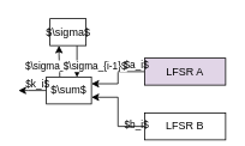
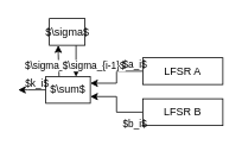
  <mxCell id="0" />
  <mxCell id="1" parent="0" />
  <mxCell id="2" style="edgeStyle=orthogonalEdgeStyle;rounded=0;orthogonalLoop=1;jettySize=auto;html=1;entryX=1;entryY=0.25;entryDx=0;entryDy=0;" parent="1" source="3" target="10" edge="1"><mxGeometry relative="1" as="geometry" /></mxCell>
- <mxCell id="3" value="LFSR A" style="rounded=0;whiteSpace=wrap;html=1;fillColor=#e1d5e7;" parent="1" vertex="1"><mxGeometry x="160" y="64" width="90" height="30" as="geometry" /></mxCell>
+ <mxCell id="3" value="LFSR A" style="rounded=0;whiteSpace=wrap;html=1;" parent="1" vertex="1"><mxGeometry x="160" y="64" width="90" height="30" as="geometry" /></mxCell>
  <mxCell id="4" style="edgeStyle=orthogonalEdgeStyle;rounded=0;orthogonalLoop=1;jettySize=auto;html=1;entryX=1;entryY=0.75;entryDx=0;entryDy=0;" parent="1" source="5" target="10" edge="1"><mxGeometry relative="1" as="geometry" /></mxCell>
- <mxCell id="5" value="LFSR B" style="rounded=0;whiteSpace=wrap;html=1;" parent="1" vertex="1"><mxGeometry x="160" y="125" width="90" height="30" as="geometry" /></mxCell>
+ <mxCell id="5" value="LFSR B" style="rounded=0;whiteSpace=wrap;html=1;" parent="1" vertex="1"><mxGeometry x="160" y="110" width="90" height="30" as="geometry" /></mxCell>
  <mxCell id="6" style="edgeStyle=orthogonalEdgeStyle;rounded=0;orthogonalLoop=1;jettySize=auto;html=1;" parent="1" source="10" edge="1"><mxGeometry relative="1" as="geometry"><mxPoint x="20" y="100" as="targetPoint" /></mxGeometry></mxCell>
  <mxCell id="7" value="$\sigma_i$" style="edgeStyle=orthogonalEdgeStyle;rounded=0;orthogonalLoop=1;jettySize=auto;html=1;exitX=0.298;exitY=-0.003;exitDx=0;exitDy=0;entryX=0.25;entryY=1;entryDx=0;entryDy=0;exitPerimeter=0;" parent="1" source="10" target="14" edge="1"><mxGeometry x="-0.339" y="11" relative="1" as="geometry"><Array as="points"><mxPoint x="66" y="60" /><mxPoint x="66" y="60" /><mxPoint x="66" y="50" /></Array><mxPoint as="offset" /></mxGeometry></mxCell>
  <mxCell id="8" style="rounded=0;orthogonalLoop=1;jettySize=auto;html=1;exitX=0.699;exitY=0.005;exitDx=0;exitDy=0;entryX=0.75;entryY=1;entryDx=0;entryDy=0;exitPerimeter=0;startArrow=classic;startFill=1;endArrow=none;endFill=0;edgeStyle=orthogonalEdgeStyle;" parent="1" source="10" target="14" edge="1"><mxGeometry relative="1" as="geometry"><Array as="points"><mxPoint x="86" y="50" /></Array></mxGeometry></mxCell>
  <mxCell id="9" value="$\sigma_{i-1}$" style="edgeLabel;html=1;align=center;verticalAlign=middle;resizable=0;points=[];" parent="8" vertex="1" connectable="0"><mxGeometry x="0.227" y="1" relative="1" as="geometry"><mxPoint x="20" y="9" as="offset" /></mxGeometry></mxCell>
  <mxCell id="10" value="$\sum$" style="rounded=0;whiteSpace=wrap;html=1;" parent="1" vertex="1"><mxGeometry x="51" y="85" width="50" height="30" as="geometry" /></mxCell>
  <mxCell id="11" value="$a_i$" style="edgeLabel;html=1;align=center;verticalAlign=middle;resizable=0;points=[];labelBackgroundColor=none;" parent="1" vertex="1" connectable="0"><mxGeometry x="150" y="72" as="geometry"><mxPoint y="-1" as="offset" /></mxGeometry></mxCell>
  <mxCell id="12" value="$b_i$" style="edgeLabel;html=1;align=center;verticalAlign=middle;resizable=0;points=[];labelBackgroundColor=none;" parent="1" vertex="1" connectable="0"><mxGeometry x="154" y="133" as="geometry"><mxPoint x="-4" y="4" as="offset" /></mxGeometry></mxCell>
  <mxCell id="13" value="$k_i$" style="edgeLabel;html=1;align=center;verticalAlign=middle;resizable=0;points=[];labelBackgroundColor=none;" parent="1" vertex="1" connectable="0"><mxGeometry x="40" y="94" as="geometry"><mxPoint y="-2" as="offset" /></mxGeometry></mxCell>
  <mxCell id="14" value="" style="rounded=0;html=1;" parent="1" vertex="1"><mxGeometry x="55" y="20" width="40" height="30" as="geometry" /></mxCell>
  <mxCell id="15" value="$\sigma$" style="text;html=1;align=center;verticalAlign=middle;resizable=0;points=[];autosize=1;strokeColor=none;fillColor=none;" parent="1" vertex="1"><mxGeometry x="45" y="25" width="60" height="20" as="geometry" /></mxCell>
